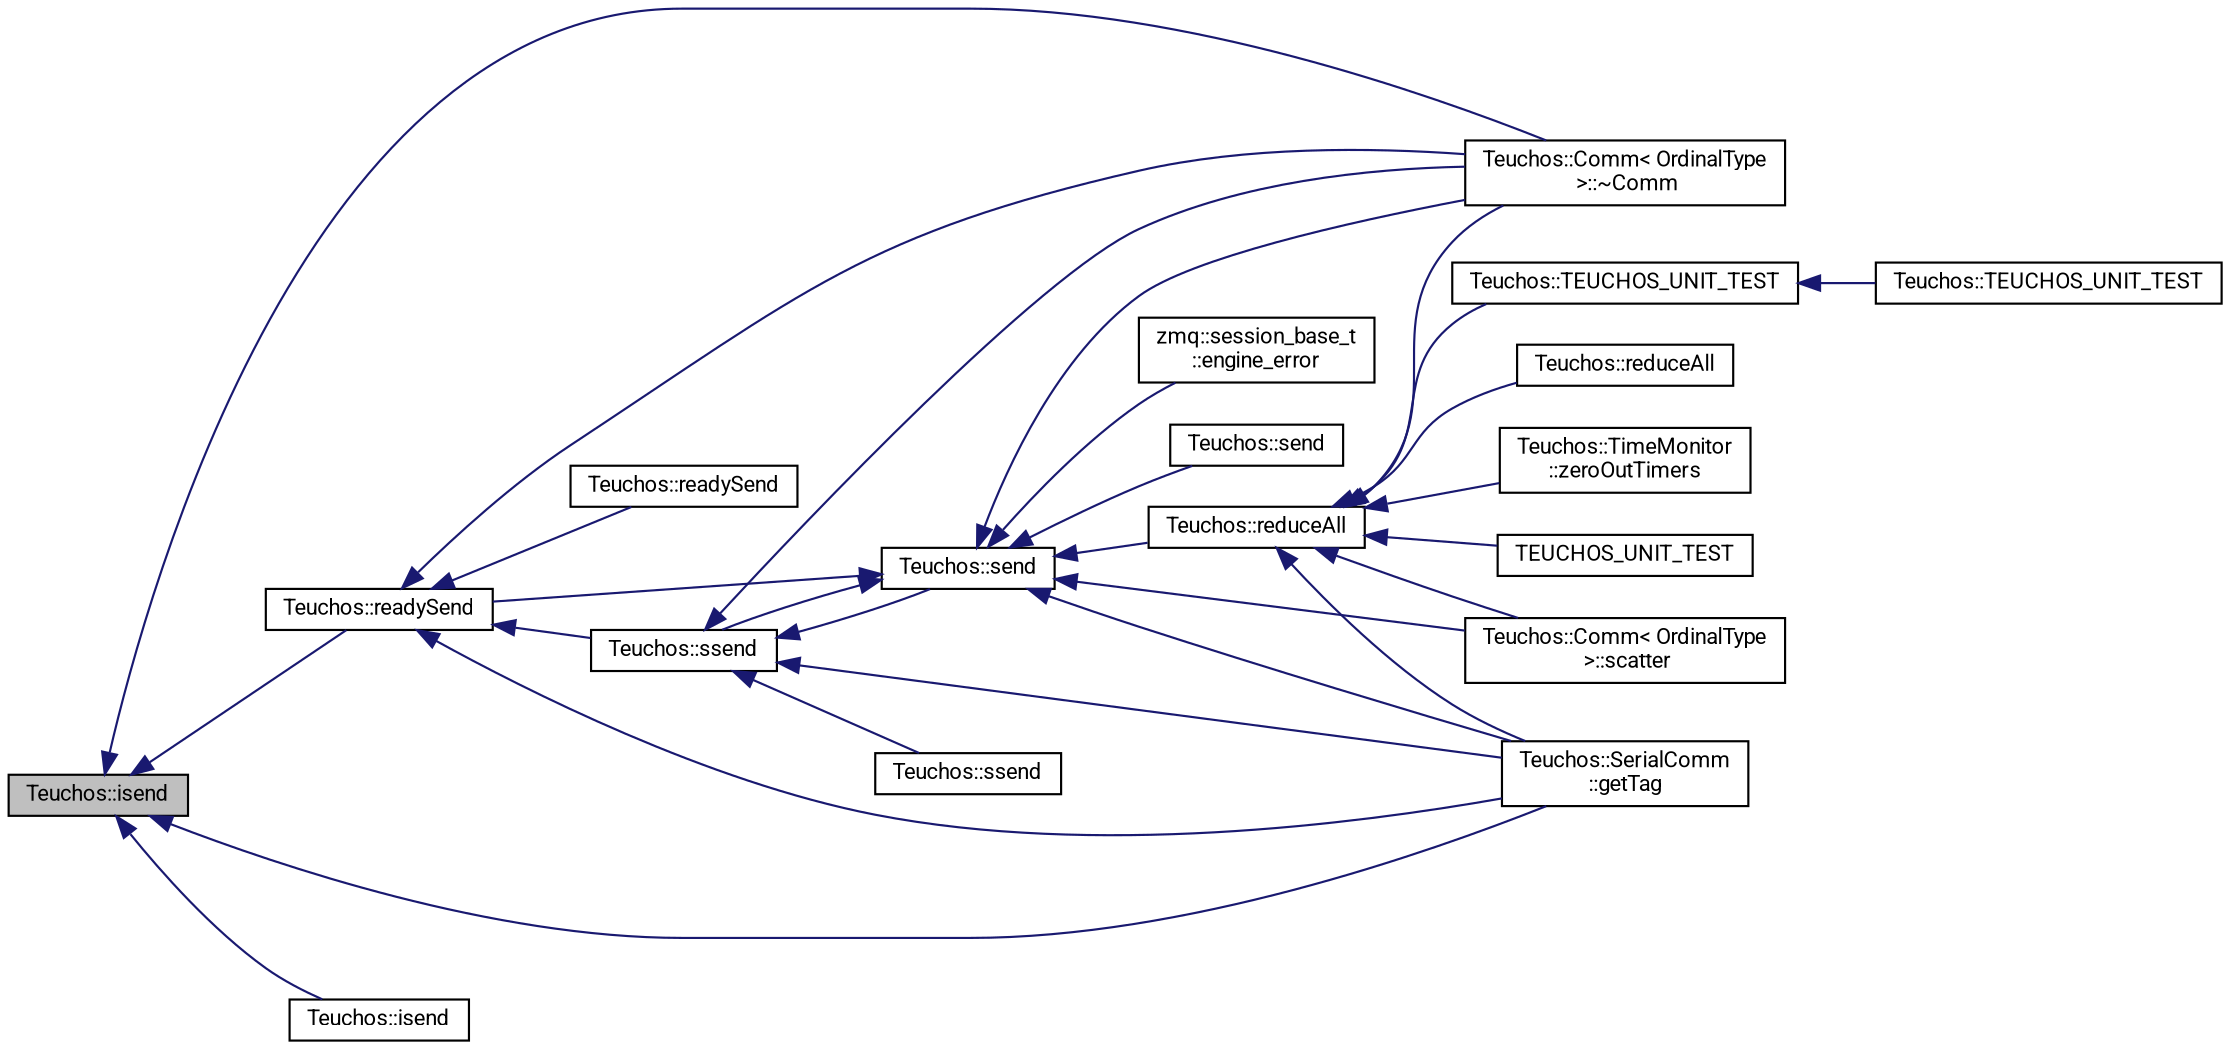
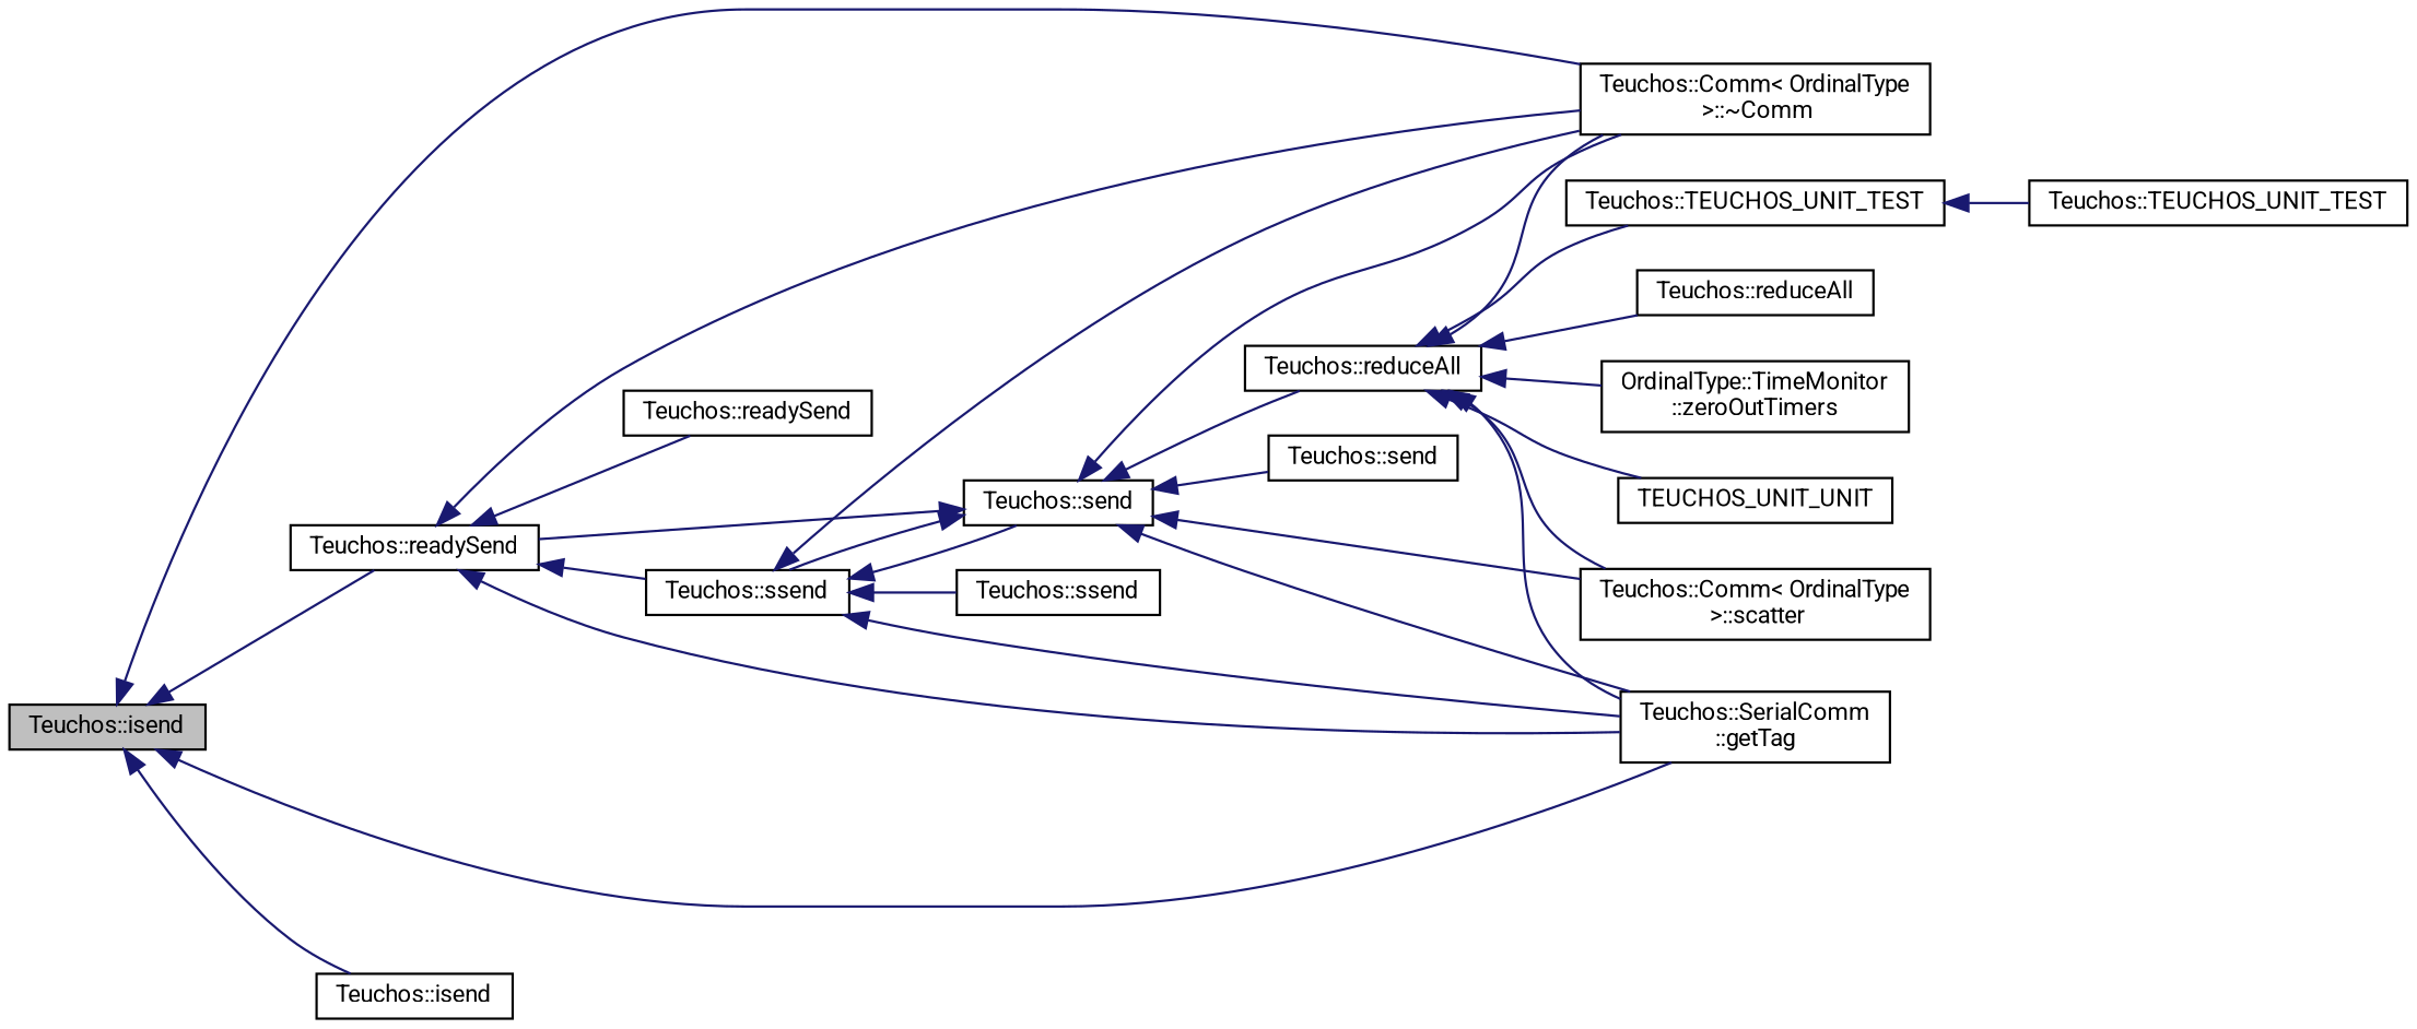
  digraph {
    fontname=Roboto
    rankdir=LR
    node [color=black fillcolor=white fontname=Roboto fontsize=10 shape=record style=filled]
    edge [color=midnightblue dir=back fontname=Roboto fontsize=10 labelfontname=Helvetica labelfontsize=10 style=solid]
    n1 [fillcolor=grey75 fontcolor=black height=0.2 label="Teuchos::isend" width=0.4]
    n2 [height=0.2 label="Teuchos::Comm\< OrdinalType\l \>::~Comm" width=0.4]
    n3 [height=0.2 label="Teuchos::isend" width=0.4]
    n4 [height=0.2 label="Teuchos::readySend" width=0.4]
    n5 [height=0.2 label="Teuchos::SerialComm\l::getTag" width=0.4]
    n6 [height=0.2 label="Teuchos::ssend" width=0.4]
    n7 [height=0.2 label="Teuchos::readySend" width=0.4]
    n8 [height=0.2 label="Teuchos::send" width=0.4]
    n9 [height=0.2 label="Teuchos::ssend" width=0.4]
-   n10 [height=0.2 label="zmq::session_base_t\l::engine_error" width=0.4]
    n11 [height=0.2 label="Teuchos::Comm\< OrdinalType\l \>::scatter" width=0.4]
    n12 [height=0.2 label="Teuchos::reduceAll" width=0.4]
    n13 [height=0.2 label="Teuchos::send" width=0.4]
-   n14 [height=0.2 label="Teuchos::TimeMonitor\l::zeroOutTimers" width=0.4]
-   n15 [height=0.2 label=TEUCHOS_UNIT_TEST width=0.4]
+   n14 [height=0.2 label="OrdinalType::TimeMonitor\l::zeroOutTimers" width=0.4]
+   n15 [height=0.2 label=TEUCHOS_UNIT_UNIT width=0.4]
    n16 [height=0.2 label="Teuchos::TEUCHOS_UNIT_TEST" width=0.4]
    n17 [height=0.2 label="Teuchos::reduceAll" width=0.4]
    n18 [height=0.2 label="Teuchos::TEUCHOS_UNIT_TEST" width=0.4]
    n1 -> n2
    n1 -> n3
    n1 -> n4
    n1 -> n5
    n4 -> n2
    n4 -> n5
    n4 -> n6
    n4 -> n7
    n6 -> n2
    n6 -> n5
    n6 -> n8
    n6 -> n9
    n8 -> n2
    n8 -> n4
    n8 -> n5
    n8 -> n6
-   n8 -> n10
    n8 -> n11
    n8 -> n12
    n8 -> n13
    n12 -> n2
    n12 -> n5
    n12 -> n11
    n12 -> n14
    n12 -> n15
    n12 -> n16
    n12 -> n17
    n16 -> n18
  }
